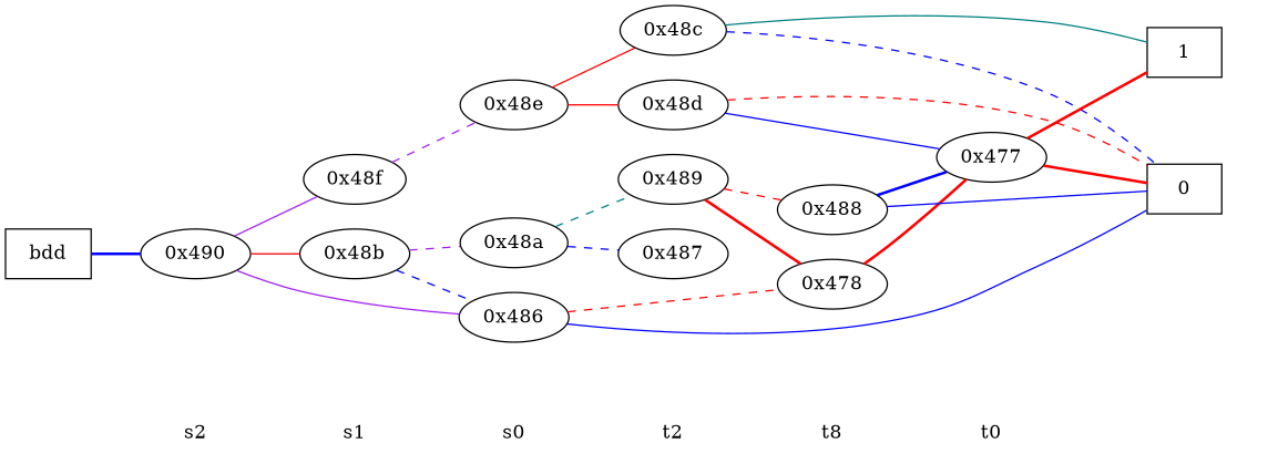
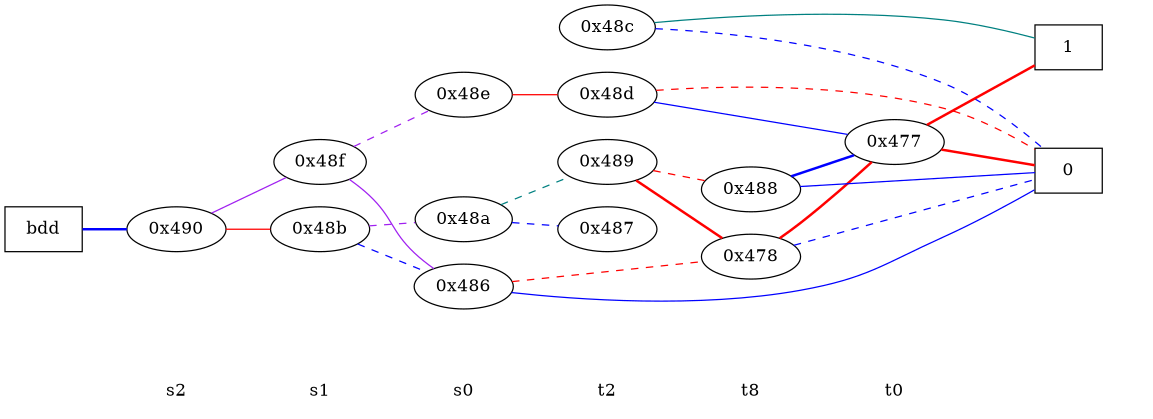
  digraph {
    rankdir=LR
    edge [dir=none style=dashed color=red]
    " s1 " [shape=plaintext]
    "0x48b"
    "0x48f"
    "CONST NODES" [shape=plaintext style=invis]
    " s2 " [shape=plaintext]
    " s0 " [shape=plaintext]
    " t2 " [shape=plaintext]
    n8 [label=t8 shape=plaintext]
    " t0 " [shape=plaintext]
    "  bdd  " [shape=box]
    "0x490"
    "0x486"
    "0x48e"
    "0x48a"
    "0x48d"
    "0x487"
    "0x48c"
    "0x489"
    "0x478"
    "0x488"
    "0x477"
    n22 [label=0 shape=box]
    n23 [label=1 shape=box]
    subgraph sub_1 {
      rank=same
      " s1 "
      "0x48b"
      "0x48f"
    }
    subgraph sub_2 {
      " s1 "
      "CONST NODES"
      " s2 "
      " s0 "
      " t2 "
      n8
      " t0 "
    }
    subgraph sub_3 {
      rank=same
      "  bdd  "
    }
    subgraph sub_4 {
      rank=same
      " s2 "
      "0x490"
    }
    subgraph sub_5 {
      rank=same
      " s0 "
      "0x486"
      "0x48e"
      "0x48a"
    }
    subgraph sub_6 {
      rank=same
      " t2 "
      "0x48d"
      "0x487"
      "0x48c"
      "0x489"
    }
    subgraph sub_7 {
      rank=same
      n8
      "0x478"
      "0x488"
    }
    subgraph sub_8 {
      rank=same
      " t0 "
      "0x477"
    }
    subgraph sub_9 {
      rank=same
      "CONST NODES"
      subgraph sub_10 {
        rank=same
        n22
        n23
      }
    }
    " s1 " -> " s0 " [style=invis color=""]
    "0x48b" -> "0x486" [color=blue]
    "0x48b" -> "0x48a" [color=purple]
-   "0x490" -> "0x486" [color=purple style=solid]
+   "0x48f" -> "0x486" [color=purple style=solid]
    "0x48f" -> "0x48e" [color=purple]
    " s2 " -> " s1 " [style=invis color=""]
    " s0 " -> " t2 " [style=invis color=""]
    " t2 " -> n8 [style=invis color=""]
    n8 -> " t0 " [style=invis color=""]
    " t0 " -> "CONST NODES" [style=invis color=""]
    "  bdd  " -> "0x490" [color=blue style=bold]
    "0x490" -> "0x48b" [style=solid]
    "0x490" -> "0x48f" [color=purple style=solid]
    "0x486" -> "0x478"
    "0x486" -> n22 [color=blue style=solid]
    "0x48e" -> "0x48d" [style=solid]
-   "0x48e" -> "0x48c" [style=solid]
    "0x48a" -> "0x487" [color=blue]
    "0x48a" -> "0x489" [color=teal]
    "0x48d" -> "0x477" [color=blue style=solid]
    "0x48d" -> n22
    "0x48c" -> n22 [color=blue]
    "0x48c" -> n23 [color=teal style=solid]
    "0x489" -> "0x478" [style=bold]
    "0x489" -> "0x488"
    "0x478" -> "0x477" [style=bold]
+   "0x478" -> n22 [color=blue]
    "0x488" -> "0x477" [color=blue style=bold]
    "0x488" -> n22 [color=blue style=solid]
    "0x477" -> n22 [style=bold]
    "0x477" -> n23 [style=bold]
  }
